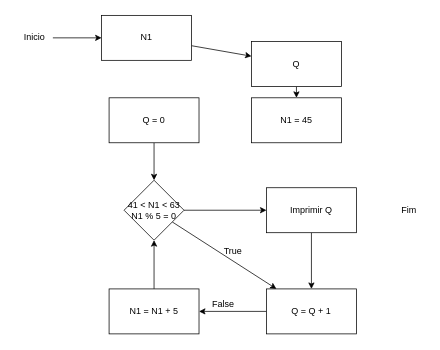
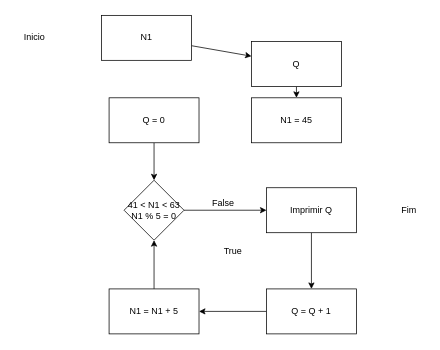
  <mxCell id="0" />
  <mxCell id="1" parent="0" />
- <mxCell id="2" value="" style="edgeStyle=none;html=1;" edge="1" parent="1" source="3" target="5"><mxGeometry relative="1" as="geometry" /></mxCell>
  <mxCell id="3" value="Inicio" style="text;html=1;align=center;verticalAlign=middle;resizable=0;points=[];autosize=1;strokeColor=none;fillColor=none;" vertex="1" parent="1"><mxGeometry x="20" y="35" width="50" height="30" as="geometry" /></mxCell>
  <mxCell id="4" value="" style="edgeStyle=none;html=1;" edge="1" parent="1" source="5" target="7"><mxGeometry relative="1" as="geometry" /></mxCell>
  <mxCell id="5" value="N1" style="whiteSpace=wrap;html=1;" vertex="1" parent="1"><mxGeometry x="135" y="20" width="120" height="60" as="geometry" /></mxCell>
  <mxCell id="6" style="edgeStyle=none;html=1;" edge="1" parent="1" source="7" target="8"><mxGeometry relative="1" as="geometry" /></mxCell>
  <mxCell id="7" value="Q" style="whiteSpace=wrap;html=1;" vertex="1" parent="1"><mxGeometry x="335" y="55" width="120" height="60" as="geometry" /></mxCell>
  <mxCell id="8" value="N1 = 45" style="whiteSpace=wrap;html=1;" vertex="1" parent="1"><mxGeometry x="335" y="130" width="120" height="60" as="geometry" /></mxCell>
- <mxCell id="9" value="" style="edgeStyle=none;html=1;" edge="1" parent="1" source="11" target="16"><mxGeometry relative="1" as="geometry" /></mxCell>
  <mxCell id="10" style="edgeStyle=none;html=1;" edge="1" parent="1" source="11" target="22"><mxGeometry relative="1" as="geometry"><mxPoint x="555" y="350" as="targetPoint" /></mxGeometry></mxCell>
  <mxCell id="11" value="41 &amp;lt; N1 &amp;lt; 63&lt;br&gt;N1 % 5 = 0" style="rhombus;whiteSpace=wrap;html=1;" vertex="1" parent="1"><mxGeometry x="165" y="240" width="80" height="80" as="geometry" /></mxCell>
  <mxCell id="12" style="edgeStyle=none;html=1;" edge="1" parent="1" source="13" target="11"><mxGeometry relative="1" as="geometry" /></mxCell>
  <mxCell id="13" value="N1 = N1 + 5" style="whiteSpace=wrap;html=1;" vertex="1" parent="1"><mxGeometry x="145" y="385" width="120" height="60" as="geometry" /></mxCell>
  <mxCell id="14" value="Fim" style="text;html=1;align=center;verticalAlign=middle;resizable=0;points=[];autosize=1;strokeColor=none;fillColor=none;" vertex="1" parent="1"><mxGeometry x="525" y="265" width="40" height="30" as="geometry" /></mxCell>
  <mxCell id="15" value="" style="edgeStyle=none;html=1;" edge="1" parent="1" source="16" target="13"><mxGeometry relative="1" as="geometry" /></mxCell>
  <mxCell id="16" value="Q = Q + 1" style="whiteSpace=wrap;html=1;" vertex="1" parent="1"><mxGeometry x="355" y="385" width="120" height="60" as="geometry" /></mxCell>
  <mxCell id="17" style="edgeStyle=none;html=1;" edge="1" parent="1" source="18" target="11"><mxGeometry relative="1" as="geometry" /></mxCell>
  <mxCell id="18" value="Q = 0" style="whiteSpace=wrap;html=1;" vertex="1" parent="1"><mxGeometry x="145" y="130" width="120" height="60" as="geometry" /></mxCell>
  <mxCell id="19" value="True" style="text;html=1;align=center;verticalAlign=middle;resizable=0;points=[];autosize=1;strokeColor=none;fillColor=none;" vertex="1" parent="1"><mxGeometry x="285" y="320" width="50" height="30" as="geometry" /></mxCell>
- <mxCell id="20" value="False" style="text;html=1;align=center;verticalAlign=middle;resizable=0;points=[];autosize=1;strokeColor=none;fillColor=none;" vertex="1" parent="1"><mxGeometry x="272" y="391" width="50" height="30" as="geometry" /></mxCell>
+ <mxCell id="20" value="False" style="text;html=1;align=center;verticalAlign=middle;resizable=0;points=[];autosize=1;strokeColor=none;fillColor=none;" vertex="1" parent="1"><mxGeometry x="272" y="256" width="50" height="30" as="geometry" /></mxCell>
  <mxCell id="21" value="" style="edgeStyle=none;html=1;" edge="1" parent="1" source="22" target="16"><mxGeometry relative="1" as="geometry" /></mxCell>
  <mxCell id="22" value="Imprimir Q" style="whiteSpace=wrap;html=1;" vertex="1" parent="1"><mxGeometry x="355" y="250" width="120" height="60" as="geometry" /></mxCell>
